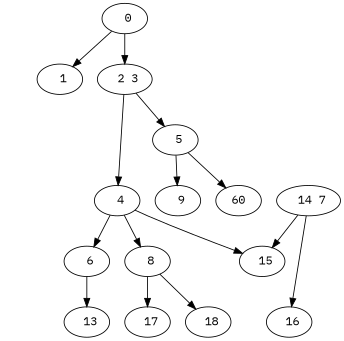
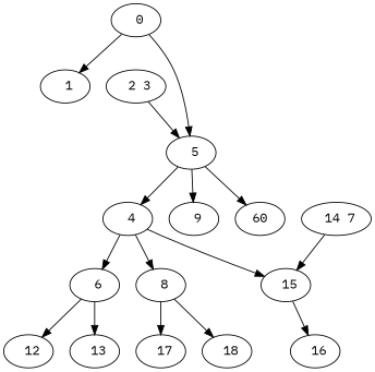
  digraph {
    fontname="IBM Plex Mono"
    node [fontname="IBM Plex Mono"]
    edge [fontname="IBM Plex Mono"]
    " 0"
    " 1"
    " 2 3"
    " 4"
    " 5"
    " 6"
    " 8"
    " 15"
    " 9"
    n10 [label=60]
+   " 12"
    " 13"
    " 17"
    " 18"
    " 14 7"
    " 16"
    " 0" -> " 1"
-   " 0" -> " 2 3"
-   " 2 3" -> " 4"
+   " 0" -> " 5"
+   " 5" -> " 4"
    " 2 3" -> " 5"
    " 4" -> " 6"
    " 4" -> " 8"
    " 4" -> " 15"
    " 5" -> " 9"
    " 5" -> n10
+   " 6" -> " 12"
    " 6" -> " 13"
    " 8" -> " 17"
    " 8" -> " 18"
    " 14 7" -> " 15"
-   " 14 7" -> " 16"
+   " 15" -> " 16"
  }
